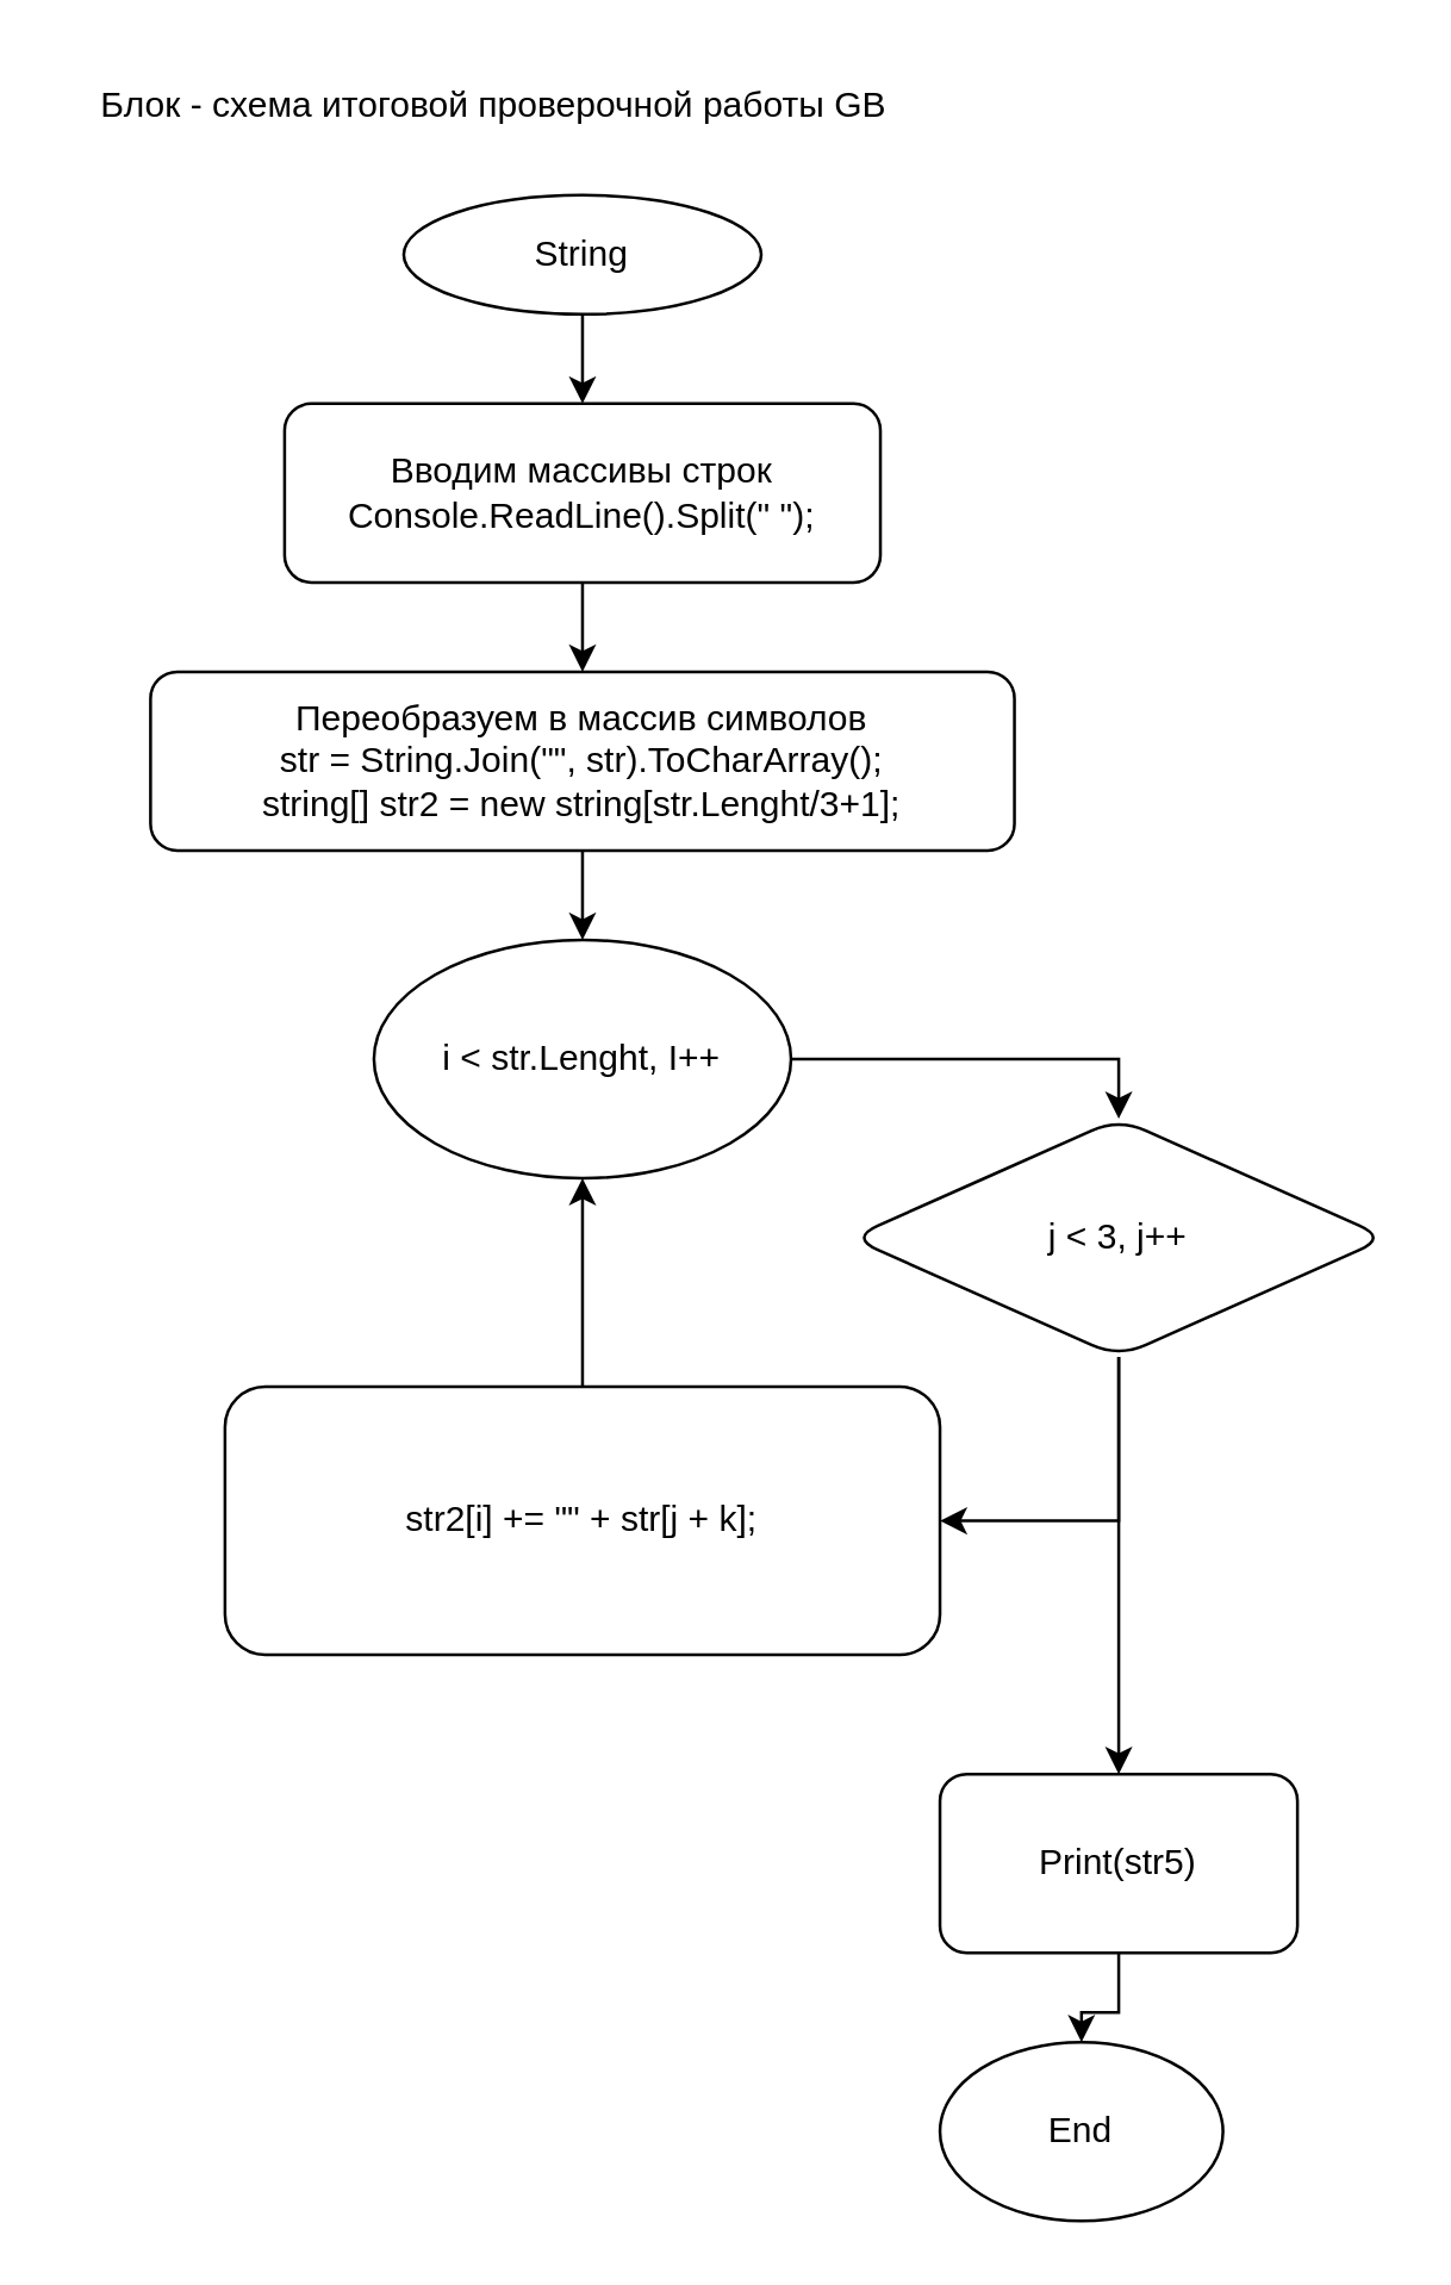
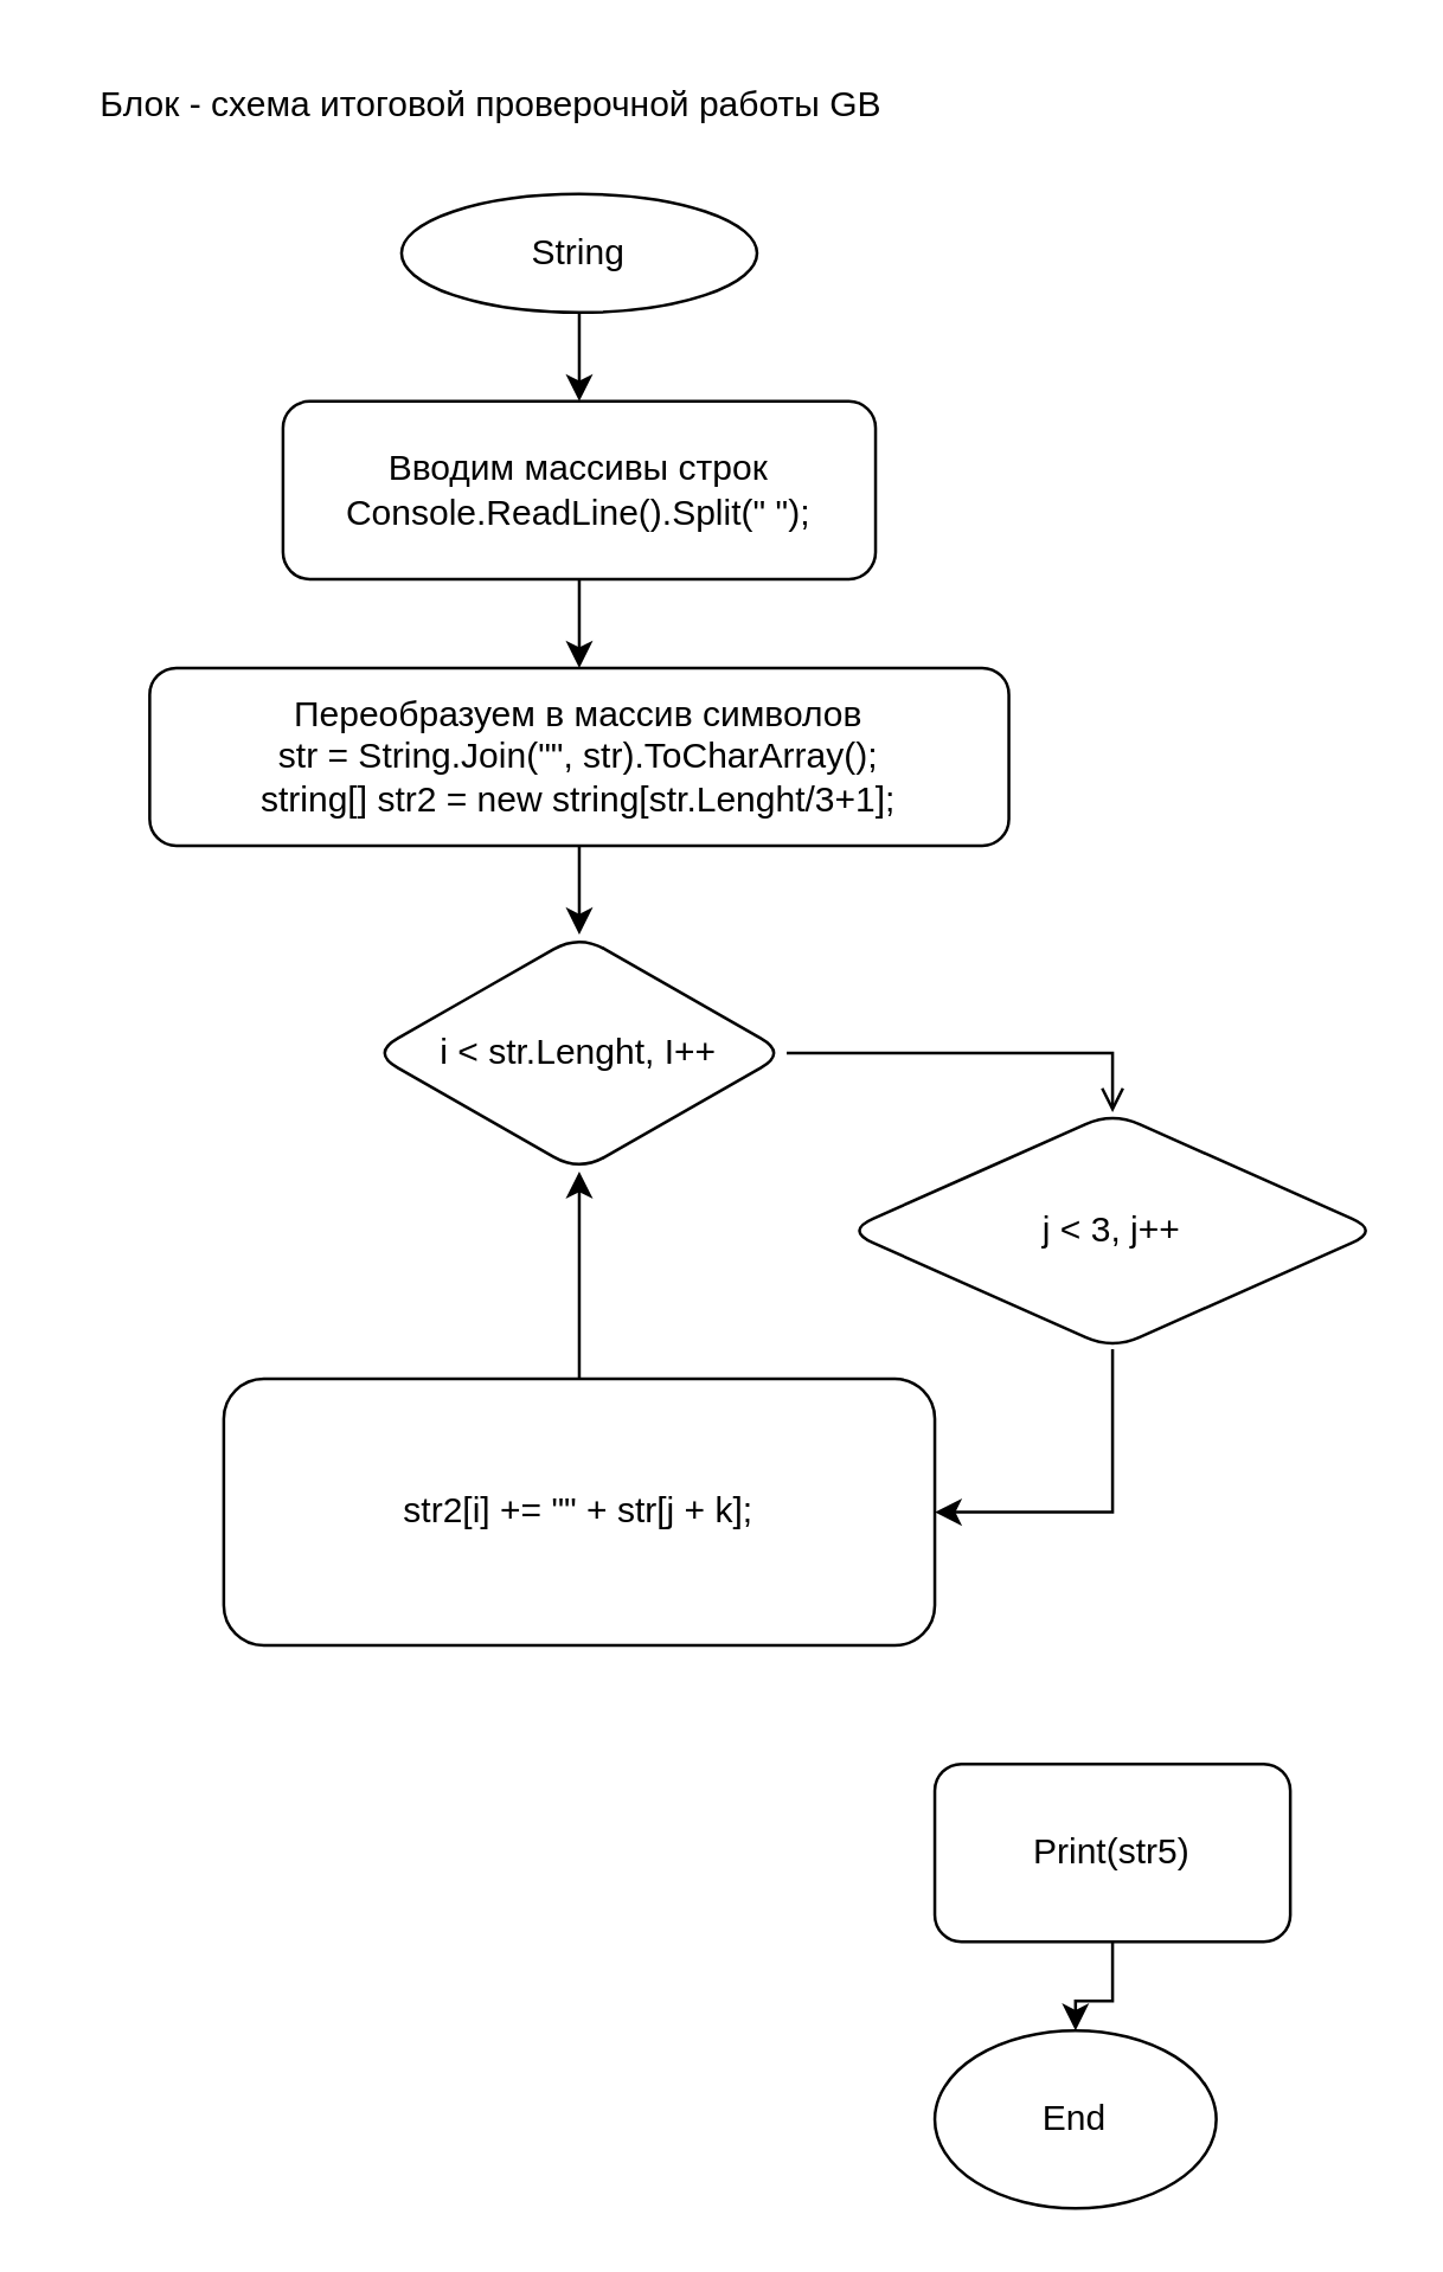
  <mxCell id="0" />
  <mxCell id="1" parent="0" />
  <mxCell id="2" value="" style="edgeStyle=orthogonalEdgeStyle;rounded=0;orthogonalLoop=1;jettySize=auto;html=1;" edge="1" parent="1" source="3" target="6"><mxGeometry relative="1" as="geometry" /></mxCell>
  <mxCell id="3" value="String" style="ellipse;whiteSpace=wrap;html=1;" vertex="1" parent="1"><mxGeometry x="135" y="65" width="120" height="40" as="geometry" /></mxCell>
  <mxCell id="4" value="Блок - схема итоговой проверочной работы GB" style="text;html=1;align=center;verticalAlign=middle;resizable=0;points=[];autosize=1;strokeColor=none;fillColor=none;" vertex="1" parent="1"><mxGeometry x="20" y="20" width="290" height="30" as="geometry" /></mxCell>
  <mxCell id="5" value="" style="edgeStyle=orthogonalEdgeStyle;rounded=0;orthogonalLoop=1;jettySize=auto;html=1;" edge="1" parent="1" source="6" target="8"><mxGeometry relative="1" as="geometry" /></mxCell>
  <mxCell id="6" value="Вводим массивы строк&lt;br&gt;Console.ReadLine().Split(&quot; &quot;);" style="rounded=1;whiteSpace=wrap;html=1;" vertex="1" parent="1"><mxGeometry x="95" y="135" width="200" height="60" as="geometry" /></mxCell>
  <mxCell id="7" value="" style="edgeStyle=orthogonalEdgeStyle;rounded=0;orthogonalLoop=1;jettySize=auto;html=1;" edge="1" parent="1" source="8" target="10"><mxGeometry relative="1" as="geometry" /></mxCell>
  <mxCell id="8" value="Переобразуем в массив символов&lt;br&gt;str = String.Join(&quot;&quot;, str).ToCharArray();&lt;br&gt;string[] str2 = new string[str.Lenght/3+1];" style="whiteSpace=wrap;html=1;rounded=1;" vertex="1" parent="1"><mxGeometry x="50" y="225" width="290" height="60" as="geometry" /></mxCell>
- <mxCell id="9" value="" style="edgeStyle=orthogonalEdgeStyle;rounded=0;orthogonalLoop=1;jettySize=auto;html=1;entryX=0.5;entryY=0;entryDx=0;entryDy=0;" edge="1" parent="1" source="10" target="13"><mxGeometry relative="1" as="geometry" /></mxCell>
- <mxCell id="10" value="i &amp;lt; str.Lenght, I++" style="ellipse;whiteSpace=wrap;html=1;" vertex="1" parent="1"><mxGeometry x="125" y="315" width="140" height="80" as="geometry" /></mxCell>
+ <mxCell id="9" value="" style="edgeStyle=orthogonalEdgeStyle;rounded=0;orthogonalLoop=1;jettySize=auto;html=1;entryX=0.5;entryY=0;entryDx=0;entryDy=0;endArrow=open;" edge="1" parent="1" source="10" target="13"><mxGeometry relative="1" as="geometry" /></mxCell>
+ <mxCell id="10" value="i &amp;lt; str.Lenght, I++" style="rhombus;whiteSpace=wrap;html=1;rounded=1;" vertex="1" parent="1"><mxGeometry x="125" y="315" width="140" height="80" as="geometry" /></mxCell>
  <mxCell id="11" value="" style="edgeStyle=orthogonalEdgeStyle;rounded=0;orthogonalLoop=1;jettySize=auto;html=1;entryX=1;entryY=0.5;entryDx=0;entryDy=0;" edge="1" parent="1" source="13" target="15"><mxGeometry relative="1" as="geometry" /></mxCell>
- <mxCell id="12" value="" style="edgeStyle=orthogonalEdgeStyle;rounded=0;orthogonalLoop=1;jettySize=auto;html=1;" edge="1" parent="1" source="13" target="17"><mxGeometry relative="1" as="geometry" /></mxCell>
  <mxCell id="13" value="j &amp;lt; 3, j++" style="rhombus;whiteSpace=wrap;html=1;rounded=1;" vertex="1" parent="1"><mxGeometry x="285" y="375" width="180" height="80" as="geometry" /></mxCell>
  <mxCell id="14" style="edgeStyle=orthogonalEdgeStyle;rounded=0;orthogonalLoop=1;jettySize=auto;html=1;entryX=0.5;entryY=1;entryDx=0;entryDy=0;" edge="1" parent="1" source="15" target="10"><mxGeometry relative="1" as="geometry" /></mxCell>
  <mxCell id="15" value="str2[i] += &quot;&quot; + str[j + k];" style="whiteSpace=wrap;html=1;rounded=1;" vertex="1" parent="1"><mxGeometry x="75" y="465" width="240" height="90" as="geometry" /></mxCell>
  <mxCell id="16" value="" style="edgeStyle=orthogonalEdgeStyle;rounded=0;orthogonalLoop=1;jettySize=auto;html=1;" edge="1" parent="1" source="17" target="18"><mxGeometry relative="1" as="geometry" /></mxCell>
  <mxCell id="17" value="Print(str5)" style="whiteSpace=wrap;html=1;rounded=1;" vertex="1" parent="1"><mxGeometry x="315" y="595" width="120" height="60" as="geometry" /></mxCell>
  <mxCell id="18" value="End" style="ellipse;whiteSpace=wrap;html=1;rounded=1;" vertex="1" parent="1"><mxGeometry x="315" y="685" width="95" height="60" as="geometry" /></mxCell>
